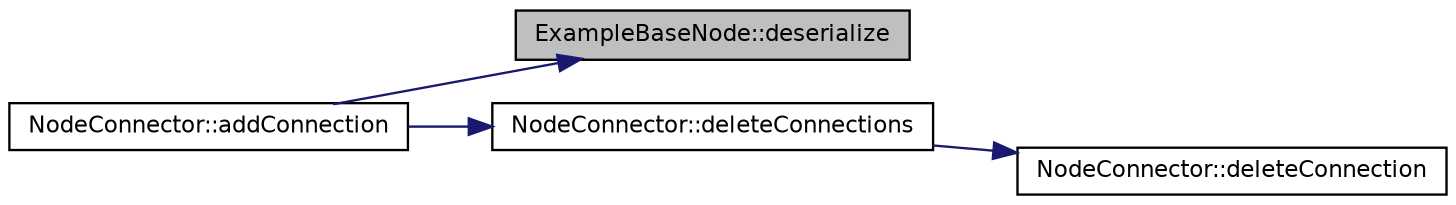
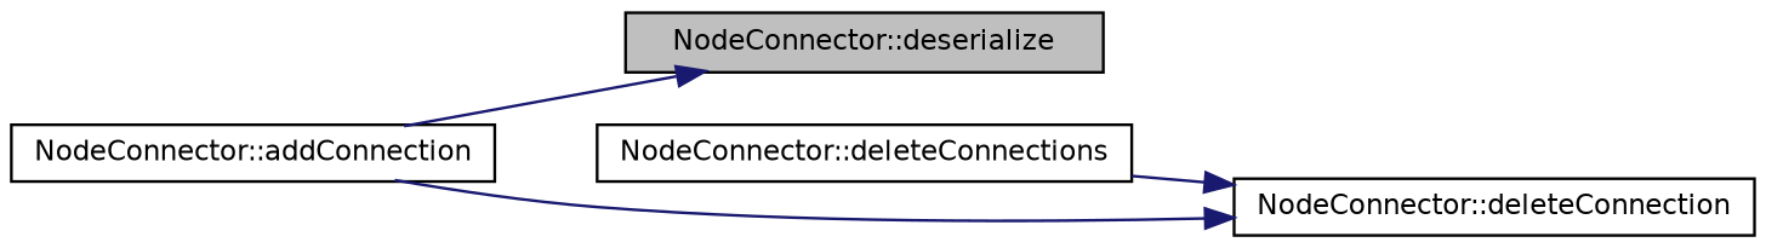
  digraph {
    rankdir=LR
    node [color=black fillcolor=white fontname=Helvetica fontsize=10 shape=record style=filled]
    edge [color=midnightblue fontname=Helvetica fontsize=10 labelfontname=Helvetica labelfontsize=10 style=solid]
-   n1 [fillcolor=grey75 fontcolor=black height=0.2 label="ExampleBaseNode::deserialize" width=0.4]
+   n1 [fillcolor=grey75 fontcolor=black height=0.2 label="NodeConnector::deserialize" width=0.4]
    n2 [height=0.2 label="NodeConnector::addConnection" width=0.4]
    n3 [height=0.2 label="NodeConnector::deleteConnections" width=0.4]
    n4 [height=0.2 label="NodeConnector::deleteConnection" width=0.4]
    n2 -> n1
-   n2 -> n3
+   n2 -> n4
    n3 -> n4
  }
